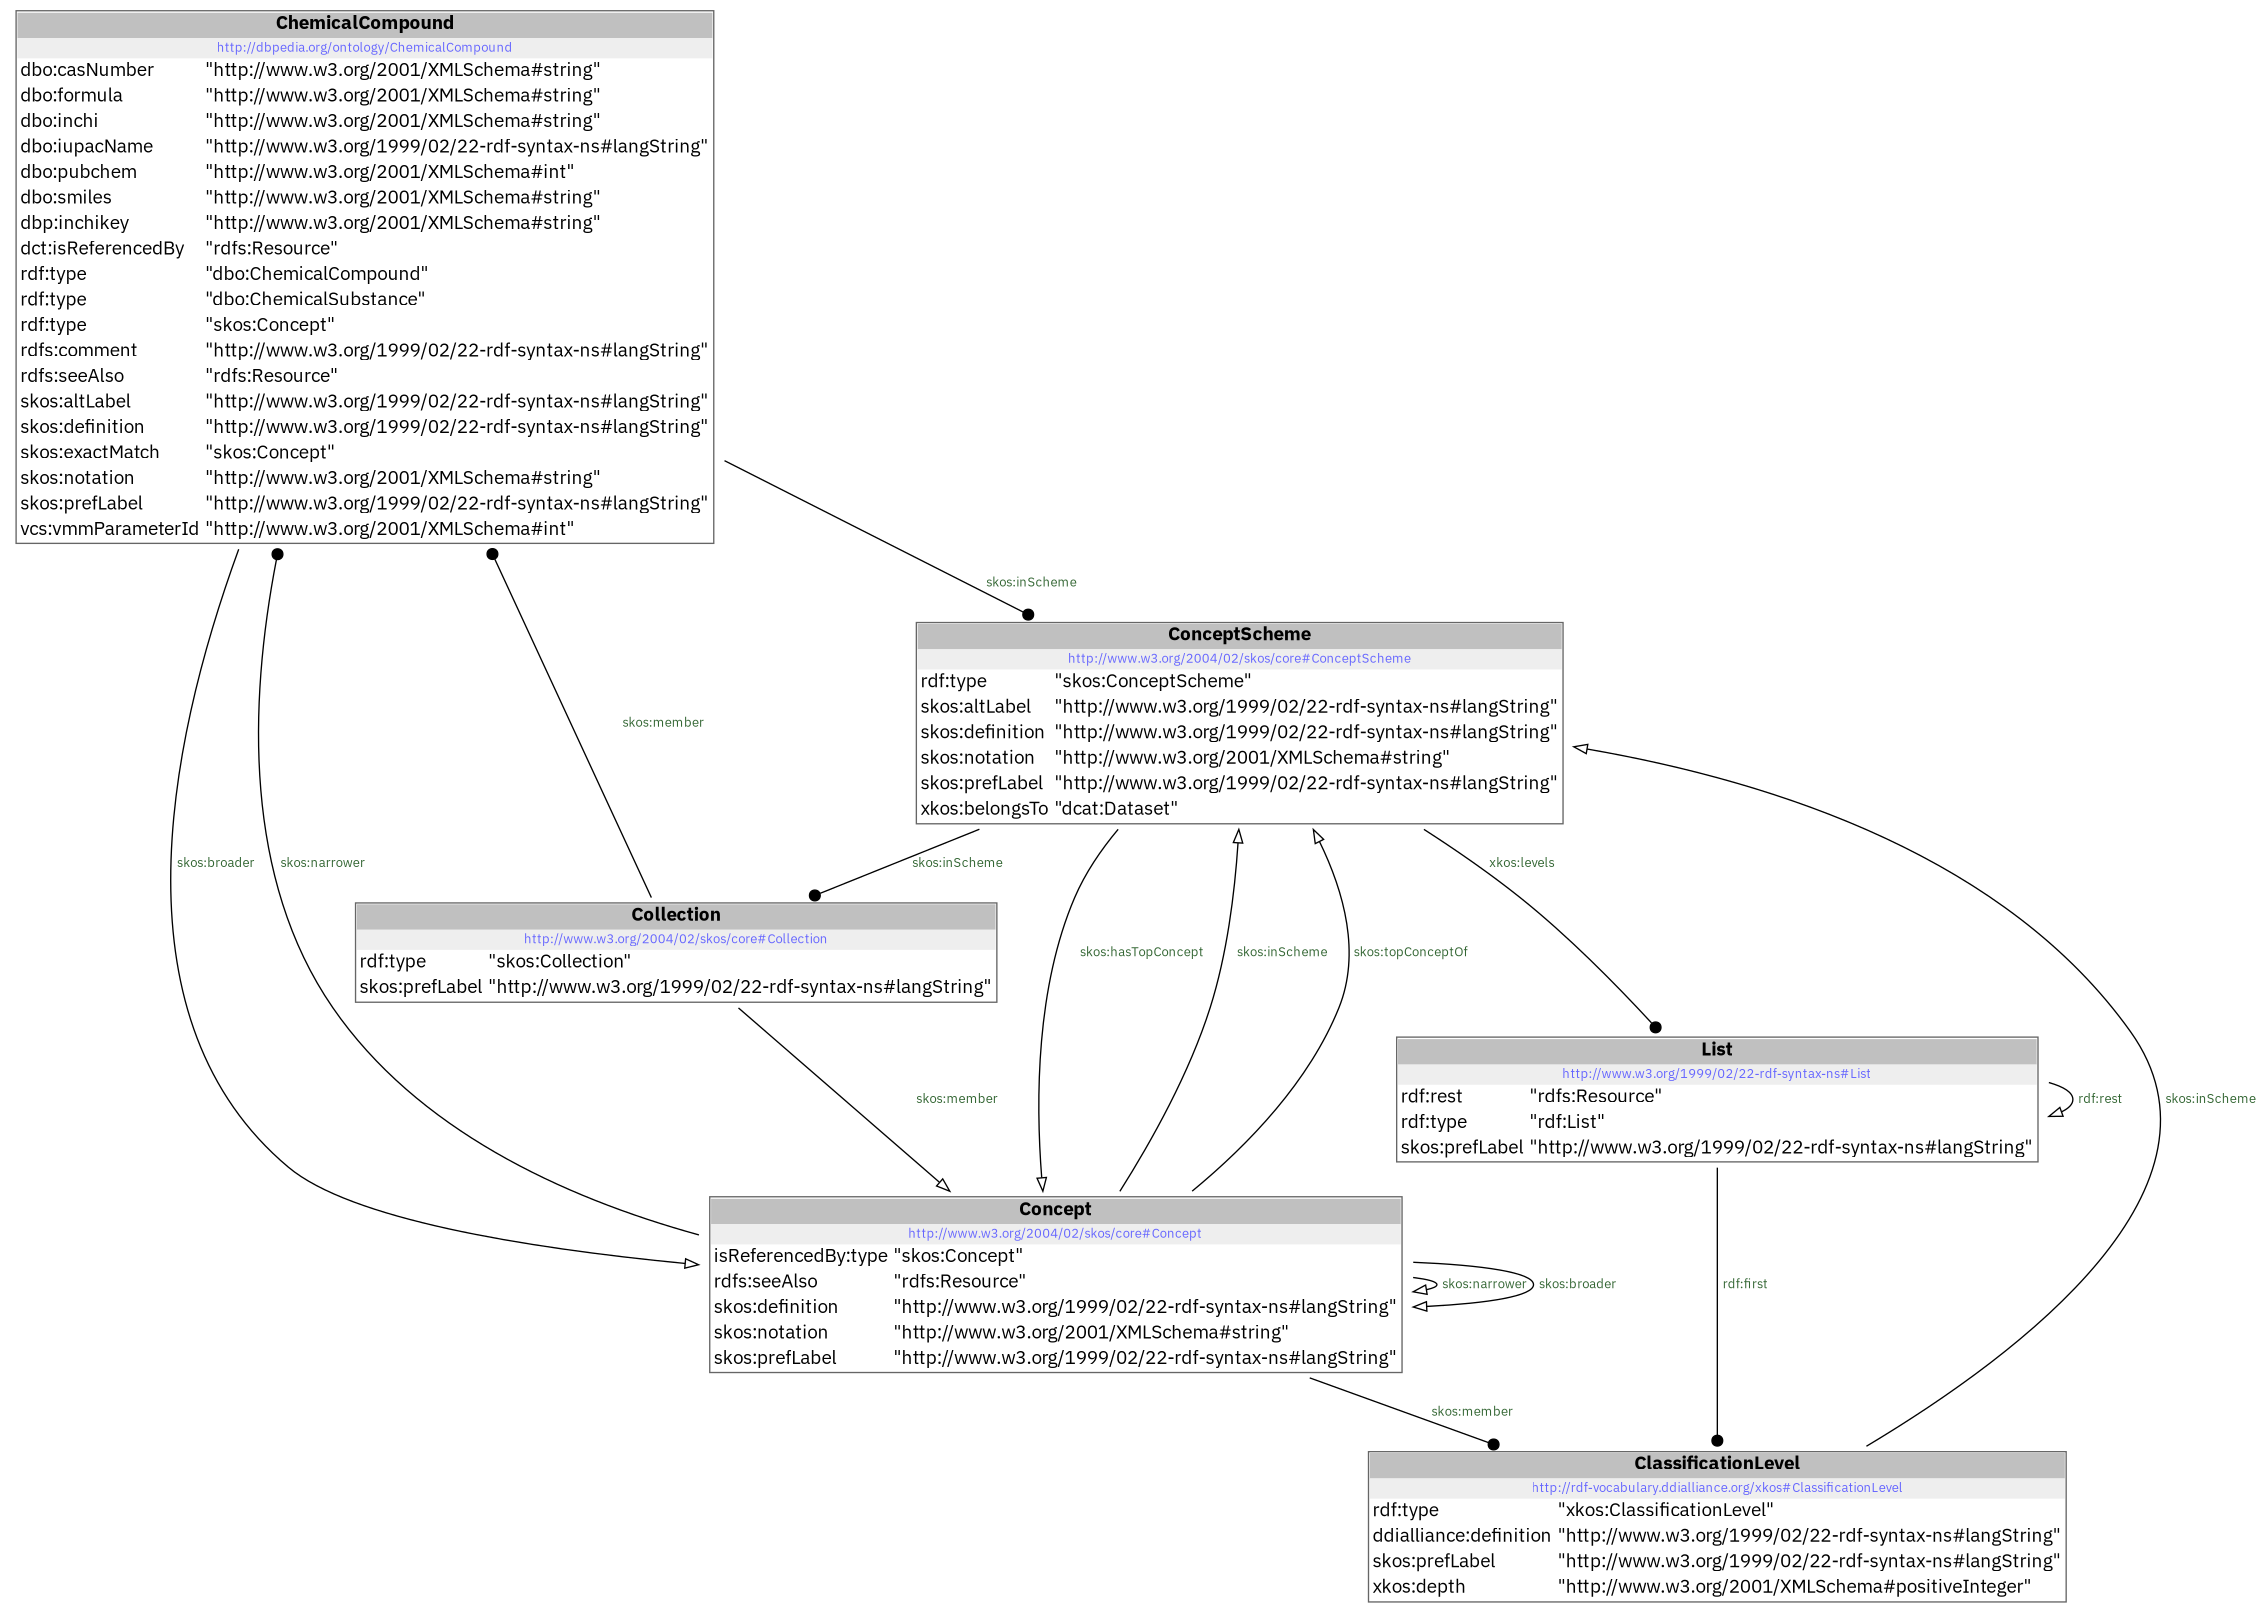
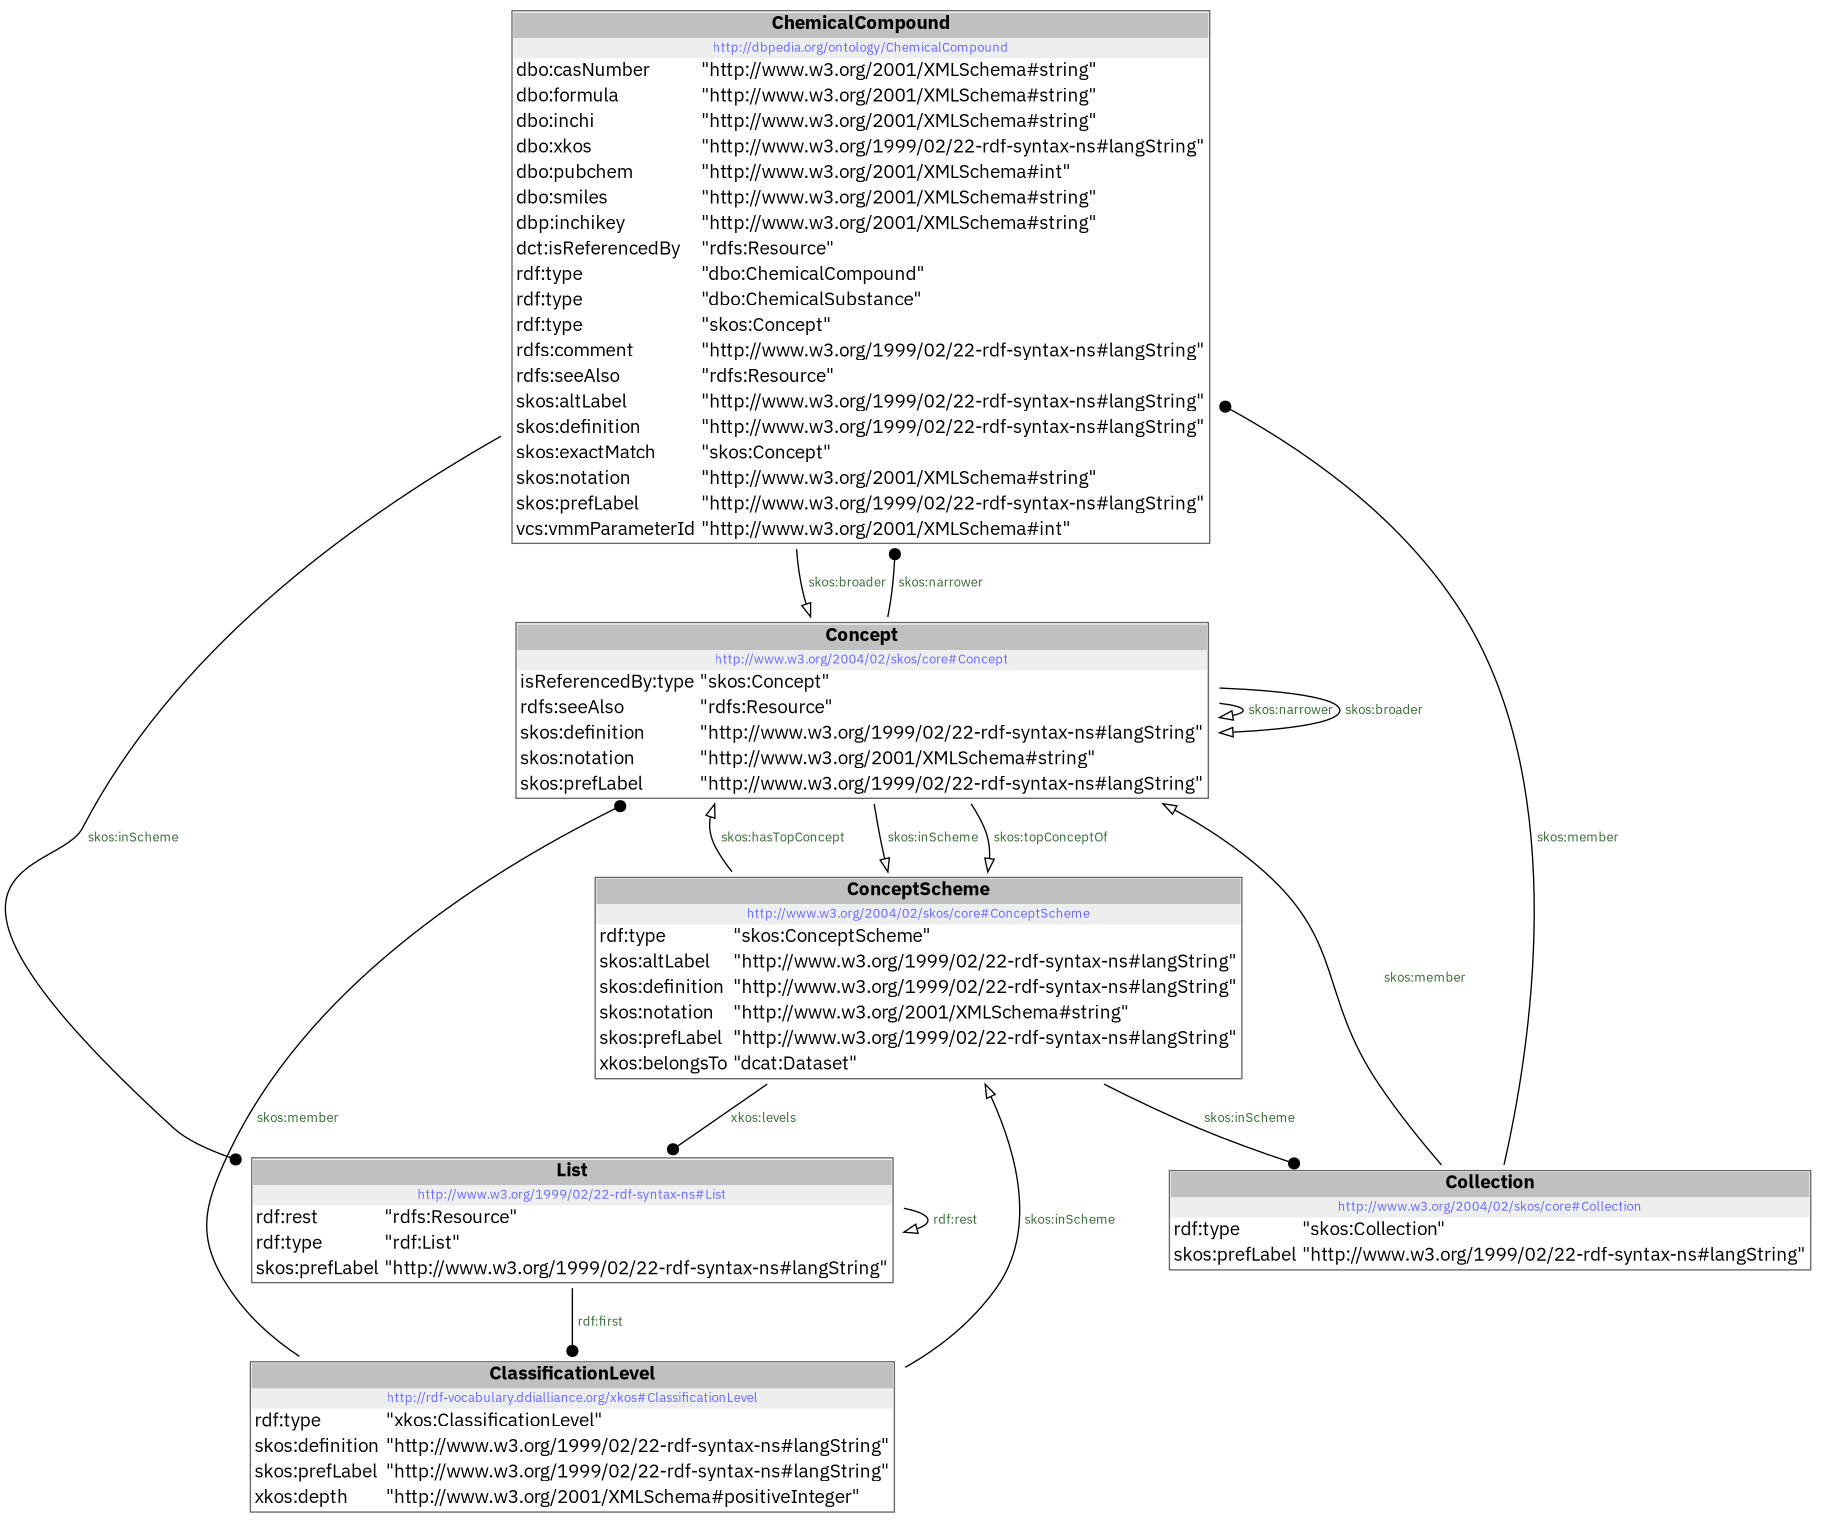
  digraph {
    fontname="IBM Plex Sans"
    node [color=black fontname="IBM Plex Sans" shape=none]
    edge [arrowhead=onormal color=BLACK fontname="IBM Plex Sans"]
-   n1 [label=< <table color='#666666' cellborder='0' cellspacing='0' border='1'><tr><td colspan='2' bgcolor='grey'><B>ChemicalCompound</B></td></tr><tr><td href='http://dbpedia.org/ontology/ChemicalCompound' bgcolor='#eeeeee' colspan='2'><font point-size='10' color='#6666ff'>http://dbpedia.org/ontology/ChemicalCompound</font></td></tr><tr><td align='left'>dbo:casNumber</td><td align='left'>&quot;http://www.w3.org/2001/XMLSchema#string&quot;</td></tr><tr><td align='left'>dbo:formula</td><td align='left'>&quot;http://www.w3.org/2001/XMLSchema#string&quot;</td></tr><tr><td align='left'>dbo:inchi</td><td align='left'>&quot;http://www.w3.org/2001/XMLSchema#string&quot;</td></tr><tr><td align='left'>dbo:iupacName</td><td align='left'>&quot;http://www.w3.org/1999/02/22-rdf-syntax-ns#langString&quot;</td></tr><tr><td align='left'>dbo:pubchem</td><td align='left'>&quot;http://www.w3.org/2001/XMLSchema#int&quot;</td></tr><tr><td align='left'>dbo:smiles</td><td align='left'>&quot;http://www.w3.org/2001/XMLSchema#string&quot;</td></tr><tr><td align='left'>dbp:inchikey</td><td align='left'>&quot;http://www.w3.org/2001/XMLSchema#string&quot;</td></tr><tr><td align='left'>dct:isReferencedBy</td><td align='left'>&quot;rdfs:Resource&quot;</td></tr><tr><td align='left'>rdf:type</td><td align='left'>&quot;dbo:ChemicalCompound&quot;</td></tr><tr><td align='left'>rdf:type</td><td align='left'>&quot;dbo:ChemicalSubstance&quot;</td></tr><tr><td align='left'>rdf:type</td><td align='left'>&quot;skos:Concept&quot;</td></tr><tr><td align='left'>rdfs:comment</td><td align='left'>&quot;http://www.w3.org/1999/02/22-rdf-syntax-ns#langString&quot;</td></tr><tr><td align='left'>rdfs:seeAlso</td><td align='left'>&quot;rdfs:Resource&quot;</td></tr><tr><td align='left'>skos:altLabel</td><td align='left'>&quot;http://www.w3.org/1999/02/22-rdf-syntax-ns#langString&quot;</td></tr><tr><td align='left'>skos:definition</td><td align='left'>&quot;http://www.w3.org/1999/02/22-rdf-syntax-ns#langString&quot;</td></tr><tr><td align='left'>skos:exactMatch</td><td align='left'>&quot;skos:Concept&quot;</td></tr><tr><td align='left'>skos:notation</td><td align='left'>&quot;http://www.w3.org/2001/XMLSchema#string&quot;</td></tr><tr><td align='left'>skos:prefLabel</td><td align='left'>&quot;http://www.w3.org/1999/02/22-rdf-syntax-ns#langString&quot;</td></tr><tr><td align='left'>vcs:vmmParameterId</td><td align='left'>&quot;http://www.w3.org/2001/XMLSchema#int&quot;</td></tr></table> >]
+   n1 [label=< <table color='#666666' cellborder='0' cellspacing='0' border='1'><tr><td colspan='2' bgcolor='grey'><B>ChemicalCompound</B></td></tr><tr><td href='http://dbpedia.org/ontology/ChemicalCompound' bgcolor='#eeeeee' colspan='2'><font point-size='10' color='#6666ff'>http://dbpedia.org/ontology/ChemicalCompound</font></td></tr><tr><td align='left'>dbo:casNumber</td><td align='left'>&quot;http://www.w3.org/2001/XMLSchema#string&quot;</td></tr><tr><td align='left'>dbo:formula</td><td align='left'>&quot;http://www.w3.org/2001/XMLSchema#string&quot;</td></tr><tr><td align='left'>dbo:inchi</td><td align='left'>&quot;http://www.w3.org/2001/XMLSchema#string&quot;</td></tr><tr><td align='left'>dbo:xkos</td><td align='left'>&quot;http://www.w3.org/1999/02/22-rdf-syntax-ns#langString&quot;</td></tr><tr><td align='left'>dbo:pubchem</td><td align='left'>&quot;http://www.w3.org/2001/XMLSchema#int&quot;</td></tr><tr><td align='left'>dbo:smiles</td><td align='left'>&quot;http://www.w3.org/2001/XMLSchema#string&quot;</td></tr><tr><td align='left'>dbp:inchikey</td><td align='left'>&quot;http://www.w3.org/2001/XMLSchema#string&quot;</td></tr><tr><td align='left'>dct:isReferencedBy</td><td align='left'>&quot;rdfs:Resource&quot;</td></tr><tr><td align='left'>rdf:type</td><td align='left'>&quot;dbo:ChemicalCompound&quot;</td></tr><tr><td align='left'>rdf:type</td><td align='left'>&quot;dbo:ChemicalSubstance&quot;</td></tr><tr><td align='left'>rdf:type</td><td align='left'>&quot;skos:Concept&quot;</td></tr><tr><td align='left'>rdfs:comment</td><td align='left'>&quot;http://www.w3.org/1999/02/22-rdf-syntax-ns#langString&quot;</td></tr><tr><td align='left'>rdfs:seeAlso</td><td align='left'>&quot;rdfs:Resource&quot;</td></tr><tr><td align='left'>skos:altLabel</td><td align='left'>&quot;http://www.w3.org/1999/02/22-rdf-syntax-ns#langString&quot;</td></tr><tr><td align='left'>skos:definition</td><td align='left'>&quot;http://www.w3.org/1999/02/22-rdf-syntax-ns#langString&quot;</td></tr><tr><td align='left'>skos:exactMatch</td><td align='left'>&quot;skos:Concept&quot;</td></tr><tr><td align='left'>skos:notation</td><td align='left'>&quot;http://www.w3.org/2001/XMLSchema#string&quot;</td></tr><tr><td align='left'>skos:prefLabel</td><td align='left'>&quot;http://www.w3.org/1999/02/22-rdf-syntax-ns#langString&quot;</td></tr><tr><td align='left'>vcs:vmmParameterId</td><td align='left'>&quot;http://www.w3.org/2001/XMLSchema#int&quot;</td></tr></table> >]
    n2 [label=< <table color='#666666' cellborder='0' cellspacing='0' border='1'><tr><td colspan='2' bgcolor='grey'><B>ConceptScheme</B></td></tr><tr><td href='http://www.w3.org/2004/02/skos/core#ConceptScheme' bgcolor='#eeeeee' colspan='2'><font point-size='10' color='#6666ff'>http://www.w3.org/2004/02/skos/core#ConceptScheme</font></td></tr><tr><td align='left'>rdf:type</td><td align='left'>&quot;skos:ConceptScheme&quot;</td></tr><tr><td align='left'>skos:altLabel</td><td align='left'>&quot;http://www.w3.org/1999/02/22-rdf-syntax-ns#langString&quot;</td></tr><tr><td align='left'>skos:definition</td><td align='left'>&quot;http://www.w3.org/1999/02/22-rdf-syntax-ns#langString&quot;</td></tr><tr><td align='left'>skos:notation</td><td align='left'>&quot;http://www.w3.org/2001/XMLSchema#string&quot;</td></tr><tr><td align='left'>skos:prefLabel</td><td align='left'>&quot;http://www.w3.org/1999/02/22-rdf-syntax-ns#langString&quot;</td></tr><tr><td align='left'>xkos:belongsTo</td><td align='left'>&quot;dcat:Dataset&quot;</td></tr></table> >]
    n3 [label=< <table color='#666666' cellborder='0' cellspacing='0' border='1'><tr><td colspan='2' bgcolor='grey'><B>Concept</B></td></tr><tr><td href='http://www.w3.org/2004/02/skos/core#Concept' bgcolor='#eeeeee' colspan='2'><font point-size='10' color='#6666ff'>http://www.w3.org/2004/02/skos/core#Concept</font></td></tr><tr><td align='left'>isReferencedBy:type</td><td align='left'>&quot;skos:Concept&quot;</td></tr><tr><td align='left'>rdfs:seeAlso</td><td align='left'>&quot;rdfs:Resource&quot;</td></tr><tr><td align='left'>skos:definition</td><td align='left'>&quot;http://www.w3.org/1999/02/22-rdf-syntax-ns#langString&quot;</td></tr><tr><td align='left'>skos:notation</td><td align='left'>&quot;http://www.w3.org/2001/XMLSchema#string&quot;</td></tr><tr><td align='left'>skos:prefLabel</td><td align='left'>&quot;http://www.w3.org/1999/02/22-rdf-syntax-ns#langString&quot;</td></tr></table> >]
    n4 [label=< <table color='#666666' cellborder='0' cellspacing='0' border='1'><tr><td colspan='2' bgcolor='grey'><B>List</B></td></tr><tr><td href='http://www.w3.org/1999/02/22-rdf-syntax-ns#List' bgcolor='#eeeeee' colspan='2'><font point-size='10' color='#6666ff'>http://www.w3.org/1999/02/22-rdf-syntax-ns#List</font></td></tr><tr><td align='left'>rdf:rest</td><td align='left'>&quot;rdfs:Resource&quot;</td></tr><tr><td align='left'>rdf:type</td><td align='left'>&quot;rdf:List&quot;</td></tr><tr><td align='left'>skos:prefLabel</td><td align='left'>&quot;http://www.w3.org/1999/02/22-rdf-syntax-ns#langString&quot;</td></tr></table> >]
    n5 [label=< <table color='#666666' cellborder='0' cellspacing='0' border='1'><tr><td colspan='2' bgcolor='grey'><B>Collection</B></td></tr><tr><td href='http://www.w3.org/2004/02/skos/core#Collection' bgcolor='#eeeeee' colspan='2'><font point-size='10' color='#6666ff'>http://www.w3.org/2004/02/skos/core#Collection</font></td></tr><tr><td align='left'>rdf:type</td><td align='left'>&quot;skos:Collection&quot;</td></tr><tr><td align='left'>skos:prefLabel</td><td align='left'>&quot;http://www.w3.org/1999/02/22-rdf-syntax-ns#langString&quot;</td></tr></table> >]
-   n6 [label=< <table color='#666666' cellborder='0' cellspacing='0' border='1'><tr><td colspan='2' bgcolor='grey'><B>ClassificationLevel</B></td></tr><tr><td href='http://rdf-vocabulary.ddialliance.org/xkos#ClassificationLevel' bgcolor='#eeeeee' colspan='2'><font point-size='10' color='#6666ff'>http://rdf-vocabulary.ddialliance.org/xkos#ClassificationLevel</font></td></tr><tr><td align='left'>rdf:type</td><td align='left'>&quot;xkos:ClassificationLevel&quot;</td></tr><tr><td align='left'>ddialliance:definition</td><td align='left'>&quot;http://www.w3.org/1999/02/22-rdf-syntax-ns#langString&quot;</td></tr><tr><td align='left'>skos:prefLabel</td><td align='left'>&quot;http://www.w3.org/1999/02/22-rdf-syntax-ns#langString&quot;</td></tr><tr><td align='left'>xkos:depth</td><td align='left'>&quot;http://www.w3.org/2001/XMLSchema#positiveInteger&quot;</td></tr></table> >]
-   n1 -> n2 [arrowhead=dot label=< <font point-size='10' color='#336633'>skos:inScheme</font> >]
+   n6 [label=< <table color='#666666' cellborder='0' cellspacing='0' border='1'><tr><td colspan='2' bgcolor='grey'><B>ClassificationLevel</B></td></tr><tr><td href='http://rdf-vocabulary.ddialliance.org/xkos#ClassificationLevel' bgcolor='#eeeeee' colspan='2'><font point-size='10' color='#6666ff'>http://rdf-vocabulary.ddialliance.org/xkos#ClassificationLevel</font></td></tr><tr><td align='left'>rdf:type</td><td align='left'>&quot;xkos:ClassificationLevel&quot;</td></tr><tr><td align='left'>skos:definition</td><td align='left'>&quot;http://www.w3.org/1999/02/22-rdf-syntax-ns#langString&quot;</td></tr><tr><td align='left'>skos:prefLabel</td><td align='left'>&quot;http://www.w3.org/1999/02/22-rdf-syntax-ns#langString&quot;</td></tr><tr><td align='left'>xkos:depth</td><td align='left'>&quot;http://www.w3.org/2001/XMLSchema#positiveInteger&quot;</td></tr></table> >]
+   n1 -> n4 [arrowhead=dot label=< <font point-size='10' color='#336633'>skos:inScheme</font> >]
    n1 -> n3 [label=< <font point-size='10' color='#336633'>skos:broader</font> >]
    n2 -> n3 [label=< <font point-size='10' color='#336633'>skos:hasTopConcept</font> >]
    n2 -> n4 [arrowhead=dot label=< <font point-size='10' color='#336633'>xkos:levels</font> >]
    n2 -> n5 [arrowhead=dot label=< <font point-size='10' color='#336633'>skos:inScheme</font> >]
    n3 -> n1 [arrowhead=dot label=< <font point-size='10' color='#336633'>skos:narrower</font> >]
    n3 -> n2 [label=< <font point-size='10' color='#336633'>skos:inScheme</font> >]
    n3 -> n2 [label=< <font point-size='10' color='#336633'>skos:topConceptOf</font> >]
    n3 -> n3 [label=< <font point-size='10' color='#336633'>skos:narrower</font> >]
    n3 -> n3 [label=< <font point-size='10' color='#336633'>skos:broader</font> >]
    n4 -> n4 [label=< <font point-size='10' color='#336633'>rdf:rest</font> >]
    n4 -> n6 [arrowhead=dot label=< <font point-size='10' color='#336633'>rdf:first</font> >]
    n5 -> n1 [arrowhead=dot label=< <font point-size='10' color='#336633'>skos:member</font> >]
    n5 -> n3 [label=< <font point-size='10' color='#336633'>skos:member</font> >]
    n6 -> n2 [label=< <font point-size='10' color='#336633'>skos:inScheme</font> >]
-   n3 -> n6 [arrowhead=dot label=< <font point-size='10' color='#336633'>skos:member</font> >]
+   n6 -> n3 [arrowhead=dot label=< <font point-size='10' color='#336633'>skos:member</font> >]
  }
